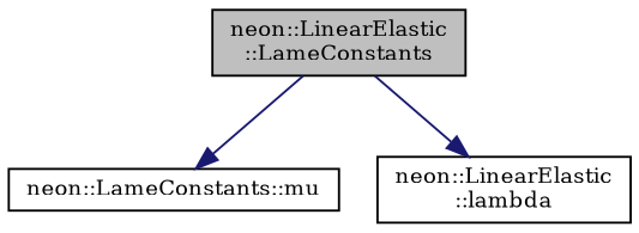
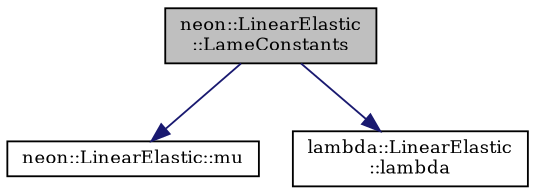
  digraph {
    fontname="DejaVu Serif"
    rankdir=TB
    node [color=black fillcolor=white fontname="DejaVu Serif" fontsize=10 shape=record style=filled]
    edge [color=midnightblue fontname="DejaVu Serif" fontsize=10 labelfontname=Helvetica labelfontsize=10 style=solid]
    n1 [fillcolor=grey75 fontcolor=black height=0.2 label="neon::LinearElastic\l::LameConstants" width=0.4]
-   n2 [height=0.2 label="neon::LameConstants::mu" width=0.4]
-   n3 [height=0.2 label="neon::LinearElastic\l::lambda" width=0.4]
+   n2 [height=0.2 label="neon::LinearElastic::mu" width=0.4]
+   n3 [height=0.2 label="lambda::LinearElastic\l::lambda" width=0.4]
    n1 -> n2
    n1 -> n3
  }
